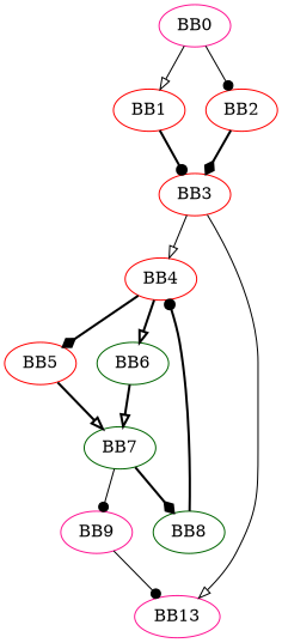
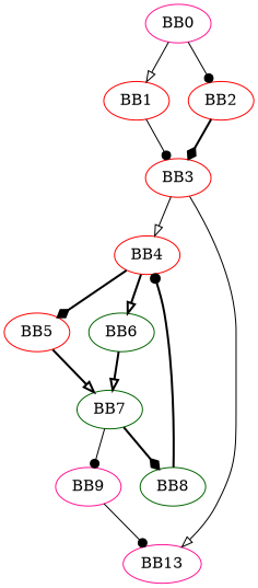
  digraph {
    node [color=red]
    edge [arrowhead=onormal style=bold]
    n1 [color=deeppink label=BB0]
    n2 [label=BB1]
    n3 [label=BB2]
    n4 [label=BB3]
    n5 [label=BB4]
    n6 [color=deeppink label=BB13]
    n7 [label=BB5]
    n8 [color=darkgreen label=BB6]
    n9 [color=darkgreen label=BB7]
    n10 [color=darkgreen label=BB8]
    n11 [color=deeppink label=BB9]
    n1 -> n2 [style=solid]
    n1 -> n3 [arrowhead=dot style=solid]
-   n2 -> n4 [arrowhead=dot]
+   n2 -> n4 [arrowhead=dot style=solid]
    n3 -> n4 [arrowhead=diamond]
    n4 -> n5 [style=solid]
    n4 -> n6 [style=solid]
    n5 -> n7 [arrowhead=diamond]
    n5 -> n8
    n7 -> n9
    n8 -> n9
    n9 -> n10 [arrowhead=diamond]
    n9 -> n11 [arrowhead=dot style=solid]
    n10 -> n5 [arrowhead=dot]
    n11 -> n6 [arrowhead=dot style=solid]
  }
